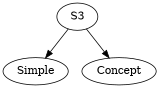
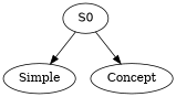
  strict digraph {
    n1 [label=Simple]
-   n2 [label=S3]
+   n2 [label=S0]
    Concept
    n2 -> n1
    n2 -> Concept
  }
